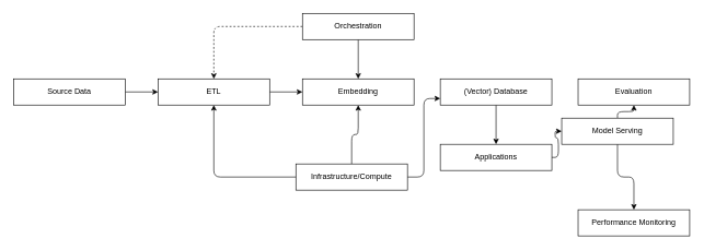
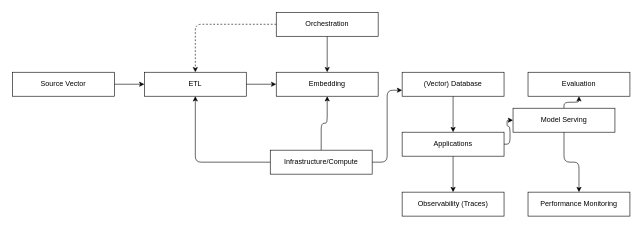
  <mxCell id="0" />
  <mxCell id="1" parent="0" />
  <mxCell id="2" value="" style="edgeStyle=orthogonalEdgeStyle;html=1;" edge="1" parent="1" source="4" target="9"><mxGeometry relative="1" as="geometry" /></mxCell>
+ <mxCell id="3" value="" style="edgeStyle=orthogonalEdgeStyle;html=1;" edge="1" parent="1" source="4" target="21"><mxGeometry relative="1" as="geometry" /></mxCell>
  <mxCell id="4" value="Applications" style="rounded=0;whiteSpace=wrap;html=1;" vertex="1" parent="1"><mxGeometry x="670" y="220" width="170" height="40" as="geometry" /></mxCell>
  <mxCell id="5" value="" style="edgeStyle=orthogonalEdgeStyle;html=1;" edge="1" parent="1" source="6" target="4"><mxGeometry relative="1" as="geometry" /></mxCell>
  <mxCell id="6" value="(Vector) Database" style="rounded=0;whiteSpace=wrap;html=1;" vertex="1" parent="1"><mxGeometry x="670" y="120" width="170" height="40" as="geometry" /></mxCell>
  <mxCell id="7" style="edgeStyle=orthogonalEdgeStyle;html=1;exitX=0.5;exitY=0;exitDx=0;exitDy=0;" edge="1" parent="1" source="9" target="14"><mxGeometry relative="1" as="geometry" /></mxCell>
  <mxCell id="8" value="" style="edgeStyle=orthogonalEdgeStyle;html=1;" edge="1" parent="1" source="9" target="13"><mxGeometry relative="1" as="geometry" /></mxCell>
  <mxCell id="9" value="Model Serving" style="rounded=0;whiteSpace=wrap;html=1;" vertex="1" parent="1"><mxGeometry x="855" y="180" width="170" height="40" as="geometry" /></mxCell>
  <mxCell id="10" style="edgeStyle=orthogonalEdgeStyle;html=1;exitX=0.5;exitY=0;exitDx=0;exitDy=0;entryX=0.5;entryY=1;entryDx=0;entryDy=0;" edge="1" parent="1" source="12" target="17"><mxGeometry relative="1" as="geometry" /></mxCell>
  <mxCell id="11" style="edgeStyle=orthogonalEdgeStyle;html=1;exitX=1;exitY=0.5;exitDx=0;exitDy=0;entryX=0;entryY=0.75;entryDx=0;entryDy=0;" edge="1" parent="1" source="12" target="6"><mxGeometry relative="1" as="geometry" /></mxCell>
  <mxCell id="12" value="Infrastructure/Compute" style="rounded=0;whiteSpace=wrap;html=1;" vertex="1" parent="1"><mxGeometry x="450" y="250" width="170" height="40" as="geometry" /></mxCell>
  <mxCell id="13" value="Performance Monitoring" style="rounded=0;whiteSpace=wrap;html=1;" vertex="1" parent="1"><mxGeometry x="880" y="320" width="170" height="40" as="geometry" /></mxCell>
  <mxCell id="14" value="Evaluation" style="rounded=0;whiteSpace=wrap;html=1;" vertex="1" parent="1"><mxGeometry x="880" y="120" width="170" height="40" as="geometry" /></mxCell>
  <mxCell id="15" value="" style="edgeStyle=none;html=1;" edge="1" parent="1" source="16" target="17"><mxGeometry relative="1" as="geometry" /></mxCell>
  <mxCell id="16" value="ETL" style="rounded=0;whiteSpace=wrap;html=1;" vertex="1" parent="1"><mxGeometry x="240" y="120" width="170" height="40" as="geometry" /></mxCell>
  <mxCell id="17" value="Embedding" style="rounded=0;whiteSpace=wrap;html=1;" vertex="1" parent="1"><mxGeometry x="460" y="120" width="170" height="40" as="geometry" /></mxCell>
  <mxCell id="18" value="" style="edgeStyle=none;html=1;" edge="1" parent="1" source="19" target="16"><mxGeometry relative="1" as="geometry" /></mxCell>
- <mxCell id="19" value="Source Data" style="rounded=0;whiteSpace=wrap;html=1;" vertex="1" parent="1"><mxGeometry x="20" y="120" width="170" height="40" as="geometry" /></mxCell>
+ <mxCell id="19" value="Source Vector" style="rounded=0;whiteSpace=wrap;html=1;" vertex="1" parent="1"><mxGeometry x="20" y="120" width="170" height="40" as="geometry" /></mxCell>
  <mxCell id="20" style="edgeStyle=orthogonalEdgeStyle;html=1;exitX=0;exitY=0.5;exitDx=0;exitDy=0;entryX=0.5;entryY=1;entryDx=0;entryDy=0;" edge="1" parent="1" source="12" target="16"><mxGeometry relative="1" as="geometry"><mxPoint x="555" y="290" as="sourcePoint" /><mxPoint x="555" y="170" as="targetPoint" /></mxGeometry></mxCell>
+ <mxCell id="21" value="Observability (Traces)" style="rounded=0;whiteSpace=wrap;html=1;" vertex="1" parent="1"><mxGeometry x="670" y="320" width="170" height="40" as="geometry" /></mxCell>
  <mxCell id="22" style="edgeStyle=orthogonalEdgeStyle;html=1;exitX=0.5;exitY=1;exitDx=0;exitDy=0;entryX=0.5;entryY=0;entryDx=0;entryDy=0;" edge="1" parent="1" source="24" target="17"><mxGeometry relative="1" as="geometry" /></mxCell>
  <mxCell id="23" style="edgeStyle=orthogonalEdgeStyle;html=1;exitX=0;exitY=0.5;exitDx=0;exitDy=0;entryX=0.5;entryY=0;entryDx=0;entryDy=0;dashed=1;" edge="1" parent="1" source="24" target="16"><mxGeometry relative="1" as="geometry" /></mxCell>
  <mxCell id="24" value="Orchestration" style="rounded=0;whiteSpace=wrap;html=1;" vertex="1" parent="1"><mxGeometry x="460" y="20" width="170" height="40" as="geometry" /></mxCell>
